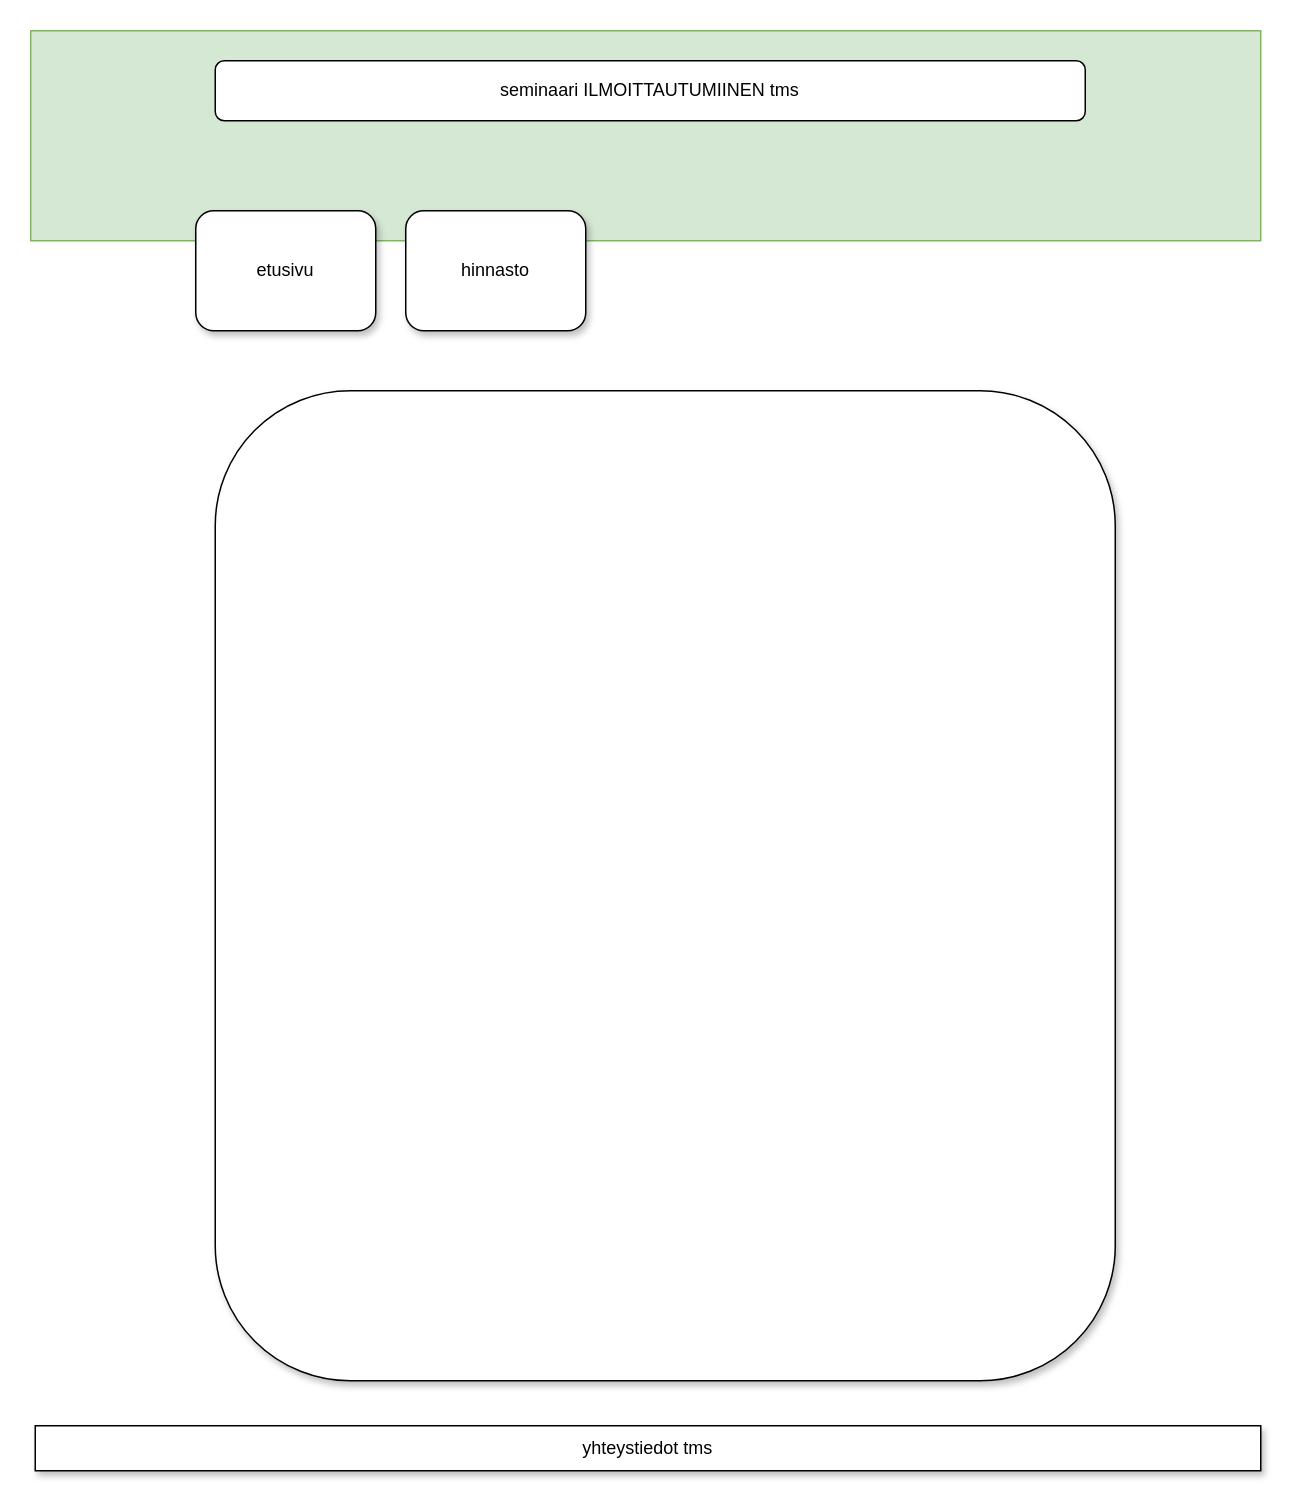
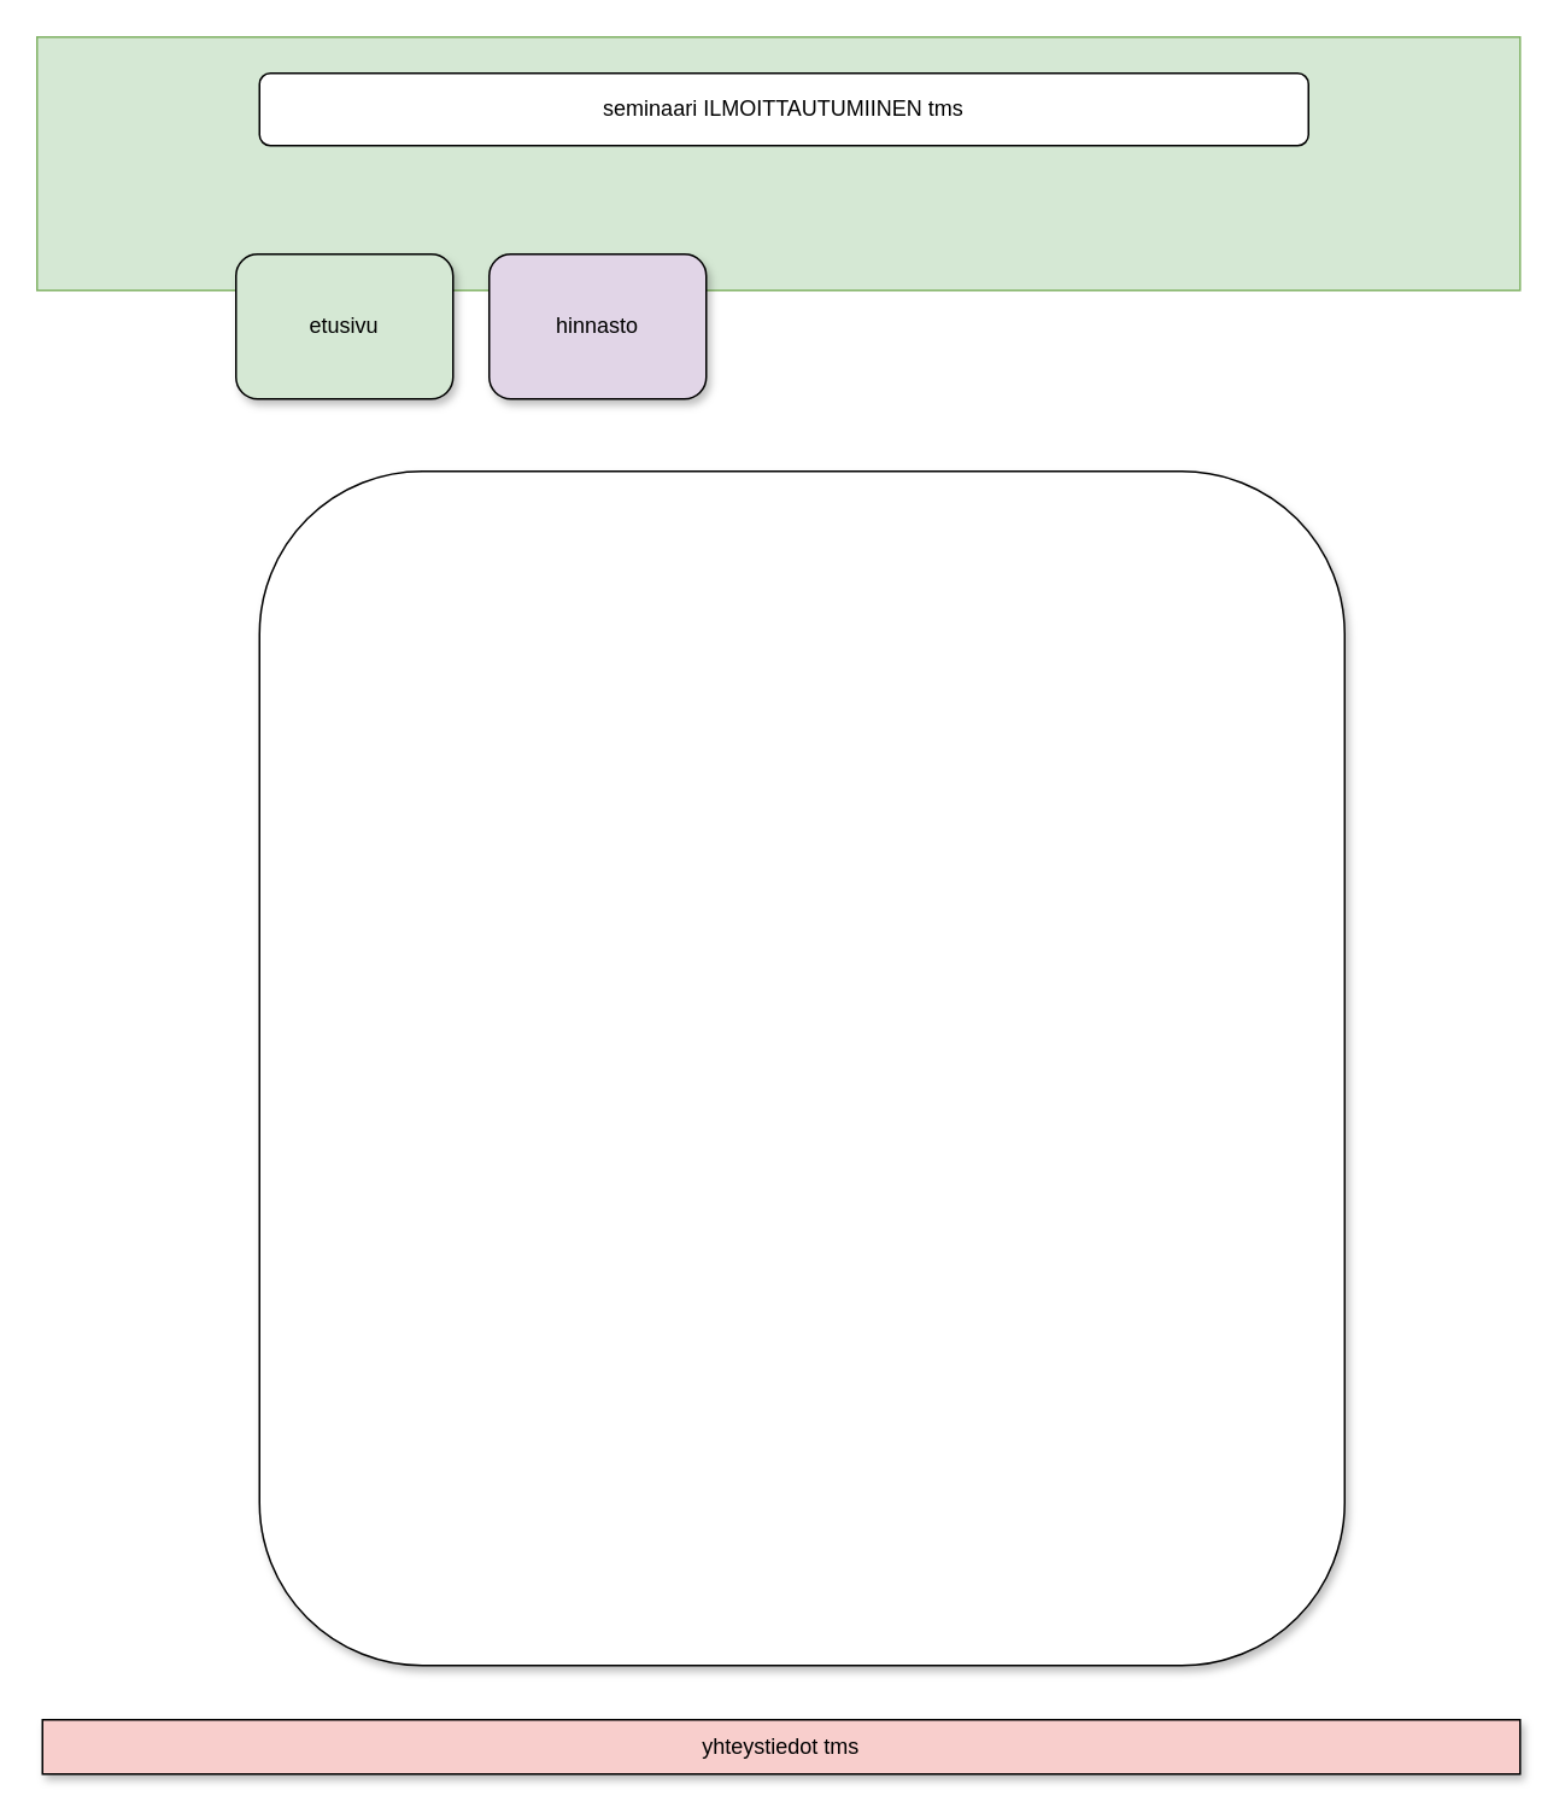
  <mxCell id="0" />
  <mxCell id="1" parent="0" />
  <mxCell id="2" value="" style="rounded=0;whiteSpace=wrap;html=1;fillColor=#d5e8d4;strokeColor=#82b366;" vertex="1" parent="1"><mxGeometry width="820" height="140" as="geometry" x="20" y="20" /></mxCell>
  <mxCell id="3" value="seminaari&lt;span style=&quot;white-space: pre&quot;&gt; ILMOITTAUTUMIINEN&lt;span style=&quot;white-space: pre&quot;&gt; &lt;/span&gt;tms&lt;/span&gt;" style="rounded=1;whiteSpace=wrap;html=1;" vertex="1" parent="1"><mxGeometry x="143" y="40" width="580" height="40" as="geometry" /></mxCell>
  <mxCell id="4" value="" style="rounded=1;whiteSpace=wrap;html=1;shadow=1;" vertex="1" parent="1"><mxGeometry x="143" y="260" width="600" height="660" as="geometry" /></mxCell>
- <mxCell id="5" value="etusivu" style="rounded=1;whiteSpace=wrap;html=1;shadow=1;" vertex="1" parent="1"><mxGeometry x="130" y="140" width="120" height="80" as="geometry" /></mxCell>
- <mxCell id="6" value="hinnasto" style="rounded=1;whiteSpace=wrap;html=1;shadow=1;" vertex="1" parent="1"><mxGeometry x="270" y="140" width="120" height="80" as="geometry" /></mxCell>
- <mxCell id="7" value="yhteystiedot tms" style="rounded=0;whiteSpace=wrap;html=1;shadow=1;" vertex="1" parent="1"><mxGeometry x="23" y="950" width="817" height="30" as="geometry" /></mxCell>
+ <mxCell id="5" value="etusivu" style="rounded=1;whiteSpace=wrap;html=1;shadow=1;fillColor=#d5e8d4;" vertex="1" parent="1"><mxGeometry x="130" y="140" width="120" height="80" as="geometry" /></mxCell>
+ <mxCell id="6" value="hinnasto" style="rounded=1;whiteSpace=wrap;html=1;shadow=1;fillColor=#e1d5e7;" vertex="1" parent="1"><mxGeometry x="270" y="140" width="120" height="80" as="geometry" /></mxCell>
+ <mxCell id="7" value="yhteystiedot tms" style="rounded=0;whiteSpace=wrap;html=1;shadow=1;fillColor=#f8cecc;" vertex="1" parent="1"><mxGeometry x="23" y="950" width="817" height="30" as="geometry" /></mxCell>
